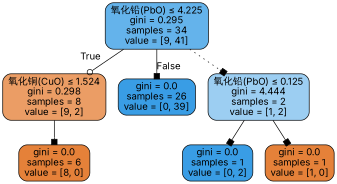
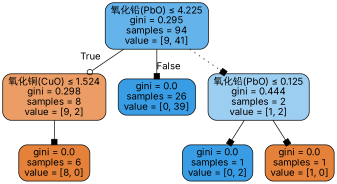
  digraph {
    fontname=Inter
    node [color=black fillcolor="#399de5" fontname=Inter shape=box style="filled, rounded"]
    edge [arrowhead=box fontname=Inter style=solid]
-   n1 [fillcolor="#64b3eb" label=<氧化铅(PbO) &le; 4.225<br/>gini = 0.295<br/>samples = 34<br/>value = [9, 41]>]
+   n1 [fillcolor="#64b3eb" label=<氧化铅(PbO) &le; 4.225<br/>gini = 0.295<br/>samples = 94<br/>value = [9, 41]>]
    n2 [fillcolor="#eb9d65" label=<氧化铜(CuO) &le; 1.524<br/>gini = 0.298<br/>samples = 8<br/>value = [9, 2]>]
    n3 [label=<gini = 0.0<br/>samples = 26<br/>value = [0, 39]>]
-   n4 [fillcolor="#9ccef2" label=<氧化铅(PbO) &le; 0.125<br/>gini = 4.444<br/>samples = 2<br/>value = [1, 2]>]
+   n4 [fillcolor="#9ccef2" label=<氧化铅(PbO) &le; 0.125<br/>gini = 0.444<br/>samples = 2<br/>value = [1, 2]>]
    n5 [fillcolor="#e58139" label=<gini = 0.0<br/>samples = 6<br/>value = [8, 0]>]
    n6 [label=<gini = 0.0<br/>samples = 1<br/>value = [0, 2]>]
    n7 [fillcolor="#e58139" label=<gini = 0.0<br/>samples = 1<br/>value = [1, 0]>]
    n1 -> n2 [arrowhead=odot headlabel=True labelangle=45 labeldistance=2.5]
    n1 -> n3 [headlabel=False labelangle=-45 labeldistance=2.5]
    n1 -> n4 [style=dotted]
    n2 -> n5
    n4 -> n6
    n4 -> n7
  }
